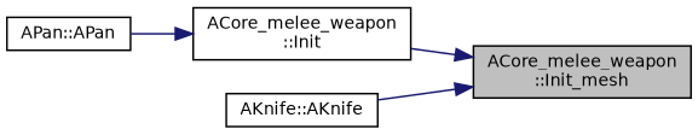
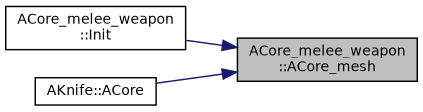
  digraph {
    rankdir=RL
    node [color=black fillcolor=white fontname=Helvetica fontsize=10 shape=record style=filled]
    edge [color=midnightblue dir=back fontname=Helvetica fontsize=10 labelfontname=Helvetica labelfontsize=10 style=solid]
-   n1 [fillcolor=grey75 fontcolor=black height=0.2 label="ACore_melee_weapon\l::Init_mesh" width=0.4]
+   n1 [fillcolor=grey75 fontcolor=black height=0.2 label="ACore_melee_weapon\l::ACore_mesh" width=0.4]
    n2 [height=0.2 label="ACore_melee_weapon\l::Init" width=0.4]
-   n3 [height=0.2 label="AKnife::AKnife" width=0.4]
-   n4 [height=0.2 label="APan::APan" width=0.4]
+   n3 [height=0.2 label="AKnife::ACore" width=0.4]
    n1 -> n2
    n1 -> n3
-   n2 -> n4
  }
